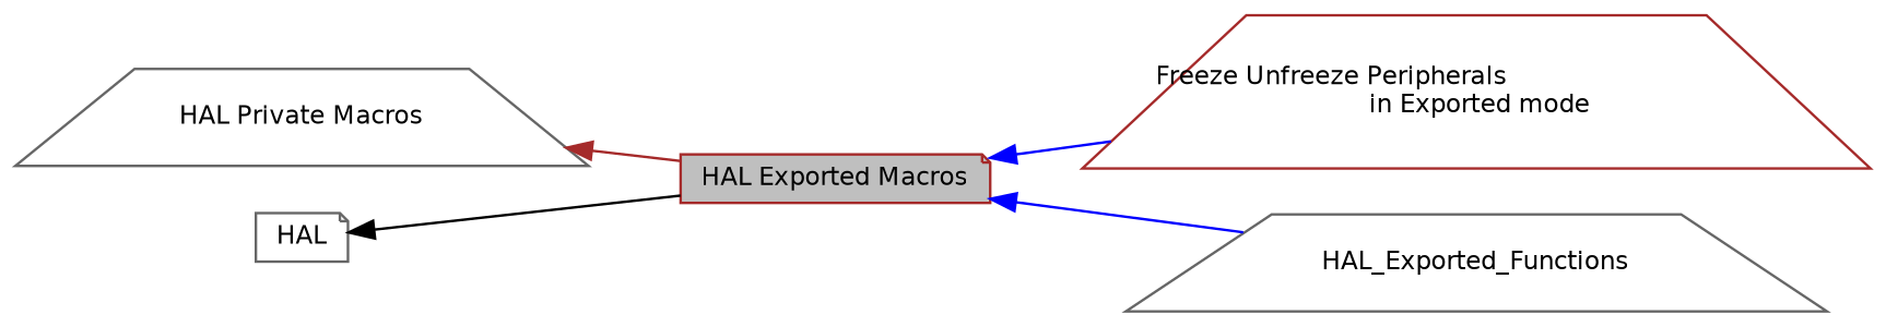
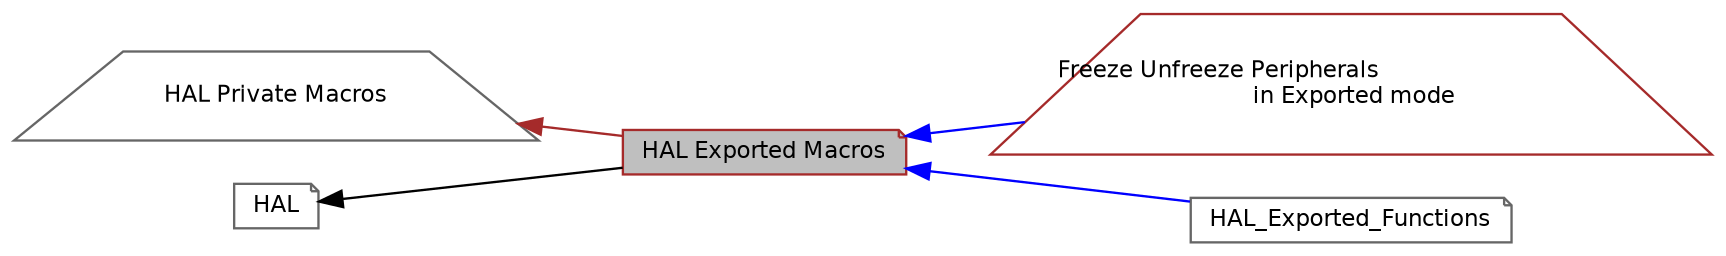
  digraph {
    rankdir=LR
    node [color=gray40 fillcolor=white fontname=Helvetica fontsize=10 shape=trapezium style=filled]
    edge [color=blue dir=back fontname=Helvetica fontsize=10 labelfontname=Helvetica labelfontsize=10 shape=plaintext style=solid]
    n1 [height=0.2 label="HAL Private Macros" width=0.4]
    n2 [color=brown fillcolor=grey75 fontcolor=black height=0.2 label="HAL Exported Macros" shape=note width=0.4]
    n3 [color=brown height=0.2 label="Freeze Unfreeze Peripherals\l in Exported mode" width=0.4]
    n4 [height=0.2 label=HAL shape=note width=0.4]
-   n5 [height=0.2 label=HAL_Exported_Functions width=0.4]
+   n5 [height=0.2 label=HAL_Exported_Functions shape=note width=0.4]
    n1 -> n2 [color=brown]
    n2 -> n3
    n2 -> n5
    n4 -> n2 [color=black]
  }
